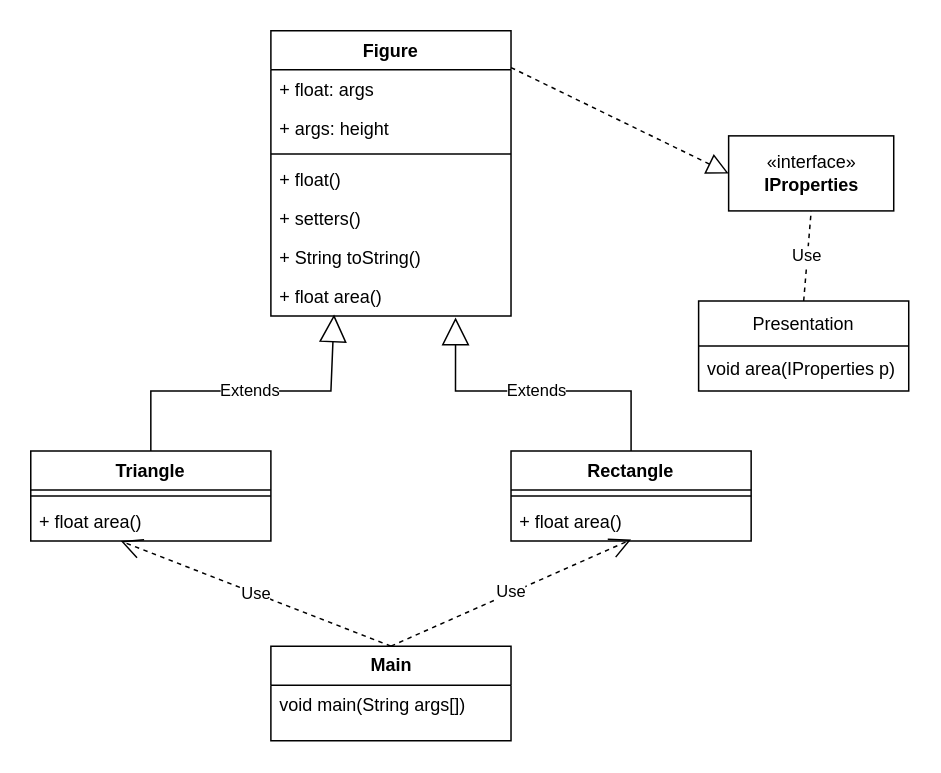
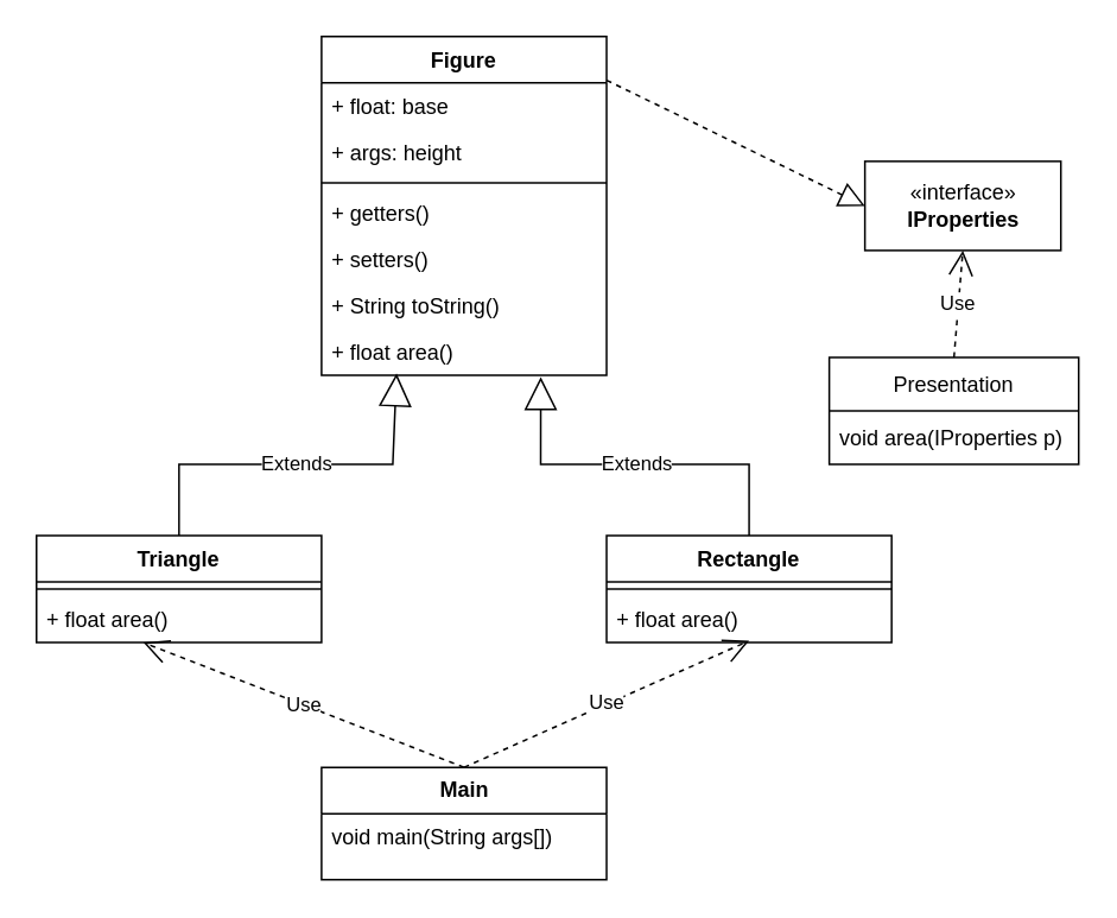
  <mxCell id="0" />
  <mxCell id="1" parent="0" />
  <mxCell id="2" value="Figure" style="swimlane;fontStyle=1;align=center;verticalAlign=top;childLayout=stackLayout;horizontal=1;startSize=26;horizontalStack=0;resizeParent=1;resizeParentMax=0;resizeLast=0;collapsible=1;marginBottom=0;" vertex="1" parent="1"><mxGeometry x="180" y="20" width="160" height="190" as="geometry" /></mxCell>
- <mxCell id="3" value="+ float: args" style="text;strokeColor=none;fillColor=none;align=left;verticalAlign=top;spacingLeft=4;spacingRight=4;overflow=hidden;rotatable=0;points=[[0,0.5],[1,0.5]];portConstraint=eastwest;" vertex="1" parent="2"><mxGeometry y="26" width="160" height="26" as="geometry" /></mxCell>
+ <mxCell id="3" value="+ float: base" style="text;strokeColor=none;fillColor=none;align=left;verticalAlign=top;spacingLeft=4;spacingRight=4;overflow=hidden;rotatable=0;points=[[0,0.5],[1,0.5]];portConstraint=eastwest;" vertex="1" parent="2"><mxGeometry y="26" width="160" height="26" as="geometry" /></mxCell>
  <mxCell id="4" value="+ args: height" style="text;strokeColor=none;fillColor=none;align=left;verticalAlign=top;spacingLeft=4;spacingRight=4;overflow=hidden;rotatable=0;points=[[0,0.5],[1,0.5]];portConstraint=eastwest;" vertex="1" parent="2"><mxGeometry y="52" width="160" height="26" as="geometry" /></mxCell>
  <mxCell id="5" value="" style="line;strokeWidth=1;fillColor=none;align=left;verticalAlign=middle;spacingTop=-1;spacingLeft=3;spacingRight=3;rotatable=0;labelPosition=right;points=[];portConstraint=eastwest;" vertex="1" parent="2"><mxGeometry y="78" width="160" height="8" as="geometry" /></mxCell>
- <mxCell id="6" value="+ float()" style="text;strokeColor=none;fillColor=none;align=left;verticalAlign=top;spacingLeft=4;spacingRight=4;overflow=hidden;rotatable=0;points=[[0,0.5],[1,0.5]];portConstraint=eastwest;" vertex="1" parent="2"><mxGeometry y="86" width="160" height="26" as="geometry" /></mxCell>
+ <mxCell id="6" value="+ getters()" style="text;strokeColor=none;fillColor=none;align=left;verticalAlign=top;spacingLeft=4;spacingRight=4;overflow=hidden;rotatable=0;points=[[0,0.5],[1,0.5]];portConstraint=eastwest;" vertex="1" parent="2"><mxGeometry y="86" width="160" height="26" as="geometry" /></mxCell>
  <mxCell id="7" value="+ setters()" style="text;strokeColor=none;fillColor=none;align=left;verticalAlign=top;spacingLeft=4;spacingRight=4;overflow=hidden;rotatable=0;points=[[0,0.5],[1,0.5]];portConstraint=eastwest;" vertex="1" parent="2"><mxGeometry y="112" width="160" height="26" as="geometry" /></mxCell>
  <mxCell id="8" value="+ String toString()" style="text;strokeColor=none;fillColor=none;align=left;verticalAlign=top;spacingLeft=4;spacingRight=4;overflow=hidden;rotatable=0;points=[[0,0.5],[1,0.5]];portConstraint=eastwest;" vertex="1" parent="2"><mxGeometry y="138" width="160" height="26" as="geometry" /></mxCell>
  <mxCell id="9" value="+ float area()" style="text;strokeColor=none;fillColor=none;align=left;verticalAlign=top;spacingLeft=4;spacingRight=4;overflow=hidden;rotatable=0;points=[[0,0.5],[1,0.5]];portConstraint=eastwest;" vertex="1" parent="2"><mxGeometry y="164" width="160" height="26" as="geometry" /></mxCell>
  <mxCell id="10" value="Triangle" style="swimlane;fontStyle=1;align=center;verticalAlign=top;childLayout=stackLayout;horizontal=1;startSize=26;horizontalStack=0;resizeParent=1;resizeParentMax=0;resizeLast=0;collapsible=1;marginBottom=0;" vertex="1" parent="1"><mxGeometry x="20" y="300" width="160" height="60" as="geometry" /></mxCell>
  <mxCell id="11" value="" style="line;strokeWidth=1;fillColor=none;align=left;verticalAlign=middle;spacingTop=-1;spacingLeft=3;spacingRight=3;rotatable=0;labelPosition=right;points=[];portConstraint=eastwest;" vertex="1" parent="10"><mxGeometry y="26" width="160" height="8" as="geometry" /></mxCell>
  <mxCell id="12" value="+ float area()" style="text;strokeColor=none;fillColor=none;align=left;verticalAlign=top;spacingLeft=4;spacingRight=4;overflow=hidden;rotatable=0;points=[[0,0.5],[1,0.5]];portConstraint=eastwest;" vertex="1" parent="10"><mxGeometry y="34" width="160" height="26" as="geometry" /></mxCell>
  <mxCell id="13" value="Rectangle" style="swimlane;fontStyle=1;align=center;verticalAlign=top;childLayout=stackLayout;horizontal=1;startSize=26;horizontalStack=0;resizeParent=1;resizeParentMax=0;resizeLast=0;collapsible=1;marginBottom=0;" vertex="1" parent="1"><mxGeometry x="340" y="300" width="160" height="60" as="geometry" /></mxCell>
  <mxCell id="14" value="" style="line;strokeWidth=1;fillColor=none;align=left;verticalAlign=middle;spacingTop=-1;spacingLeft=3;spacingRight=3;rotatable=0;labelPosition=right;points=[];portConstraint=eastwest;" vertex="1" parent="13"><mxGeometry y="26" width="160" height="8" as="geometry" /></mxCell>
  <mxCell id="15" value="+ float area()" style="text;strokeColor=none;fillColor=none;align=left;verticalAlign=top;spacingLeft=4;spacingRight=4;overflow=hidden;rotatable=0;points=[[0,0.5],[1,0.5]];portConstraint=eastwest;" vertex="1" parent="13"><mxGeometry y="34" width="160" height="26" as="geometry" /></mxCell>
  <mxCell id="16" value="Extends" style="endArrow=block;endSize=16;endFill=0;html=1;rounded=0;exitX=0.5;exitY=0;exitDx=0;exitDy=0;entryX=0.263;entryY=0.962;entryDx=0;entryDy=0;entryPerimeter=0;" edge="1" parent="1" source="10" target="9"><mxGeometry width="160" relative="1" as="geometry"><mxPoint x="190" y="390" as="sourcePoint" /><mxPoint x="350" y="390" as="targetPoint" /><Array as="points"><mxPoint x="100" y="260" /><mxPoint x="220" y="260" /></Array></mxGeometry></mxCell>
  <mxCell id="17" value="Extends" style="endArrow=block;endSize=16;endFill=0;html=1;rounded=0;entryX=0.769;entryY=1.038;entryDx=0;entryDy=0;entryPerimeter=0;exitX=0.5;exitY=0;exitDx=0;exitDy=0;" edge="1" parent="1" source="13" target="9"><mxGeometry width="160" relative="1" as="geometry"><mxPoint x="190" y="390" as="sourcePoint" /><mxPoint x="350" y="390" as="targetPoint" /><Array as="points"><mxPoint x="420" y="260" /><mxPoint x="303" y="260" /></Array></mxGeometry></mxCell>
  <mxCell id="18" value="«interface»&lt;br&gt;&lt;b&gt;IProperties&lt;/b&gt;" style="html=1;" vertex="1" parent="1"><mxGeometry x="485" y="90" width="110" height="50" as="geometry" /></mxCell>
  <mxCell id="19" value="" style="endArrow=block;dashed=1;endFill=0;endSize=12;html=1;rounded=0;entryX=0;entryY=0.5;entryDx=0;entryDy=0;" edge="1" parent="1" target="18"><mxGeometry width="160" relative="1" as="geometry"><mxPoint x="340" y="44.5" as="sourcePoint" /><mxPoint x="500" y="44.5" as="targetPoint" /></mxGeometry></mxCell>
  <mxCell id="20" value="Presentation" style="swimlane;fontStyle=0;childLayout=stackLayout;horizontal=1;startSize=30;horizontalStack=0;resizeParent=1;resizeParentMax=0;resizeLast=0;collapsible=1;marginBottom=0;" vertex="1" parent="1"><mxGeometry x="465" y="200" width="140" height="60" as="geometry" /></mxCell>
  <mxCell id="21" value="void area(IProperties p)" style="text;strokeColor=none;fillColor=none;align=left;verticalAlign=middle;spacingLeft=4;spacingRight=4;overflow=hidden;points=[[0,0.5],[1,0.5]];portConstraint=eastwest;rotatable=0;" vertex="1" parent="20"><mxGeometry y="30" width="140" height="30" as="geometry" /></mxCell>
- <mxCell id="22" value="Use" style="endArrow=none;endSize=12;dashed=1;html=1;rounded=0;entryX=0.5;entryY=1;entryDx=0;entryDy=0;exitX=0.5;exitY=0;exitDx=0;exitDy=0;" edge="1" parent="1" source="20" target="18"><mxGeometry width="160" relative="1" as="geometry"><mxPoint x="190" y="390" as="sourcePoint" /><mxPoint x="350" y="390" as="targetPoint" /></mxGeometry></mxCell>
+ <mxCell id="22" value="Use" style="endArrow=open;endSize=12;dashed=1;html=1;rounded=0;entryX=0.5;entryY=1;entryDx=0;entryDy=0;exitX=0.5;exitY=0;exitDx=0;exitDy=0;" edge="1" parent="1" source="20" target="18"><mxGeometry width="160" relative="1" as="geometry"><mxPoint x="190" y="390" as="sourcePoint" /><mxPoint x="350" y="390" as="targetPoint" /></mxGeometry></mxCell>
  <mxCell id="23" value="&lt;font face=&quot;Helvetica&quot; size=&quot;1&quot;&gt;&lt;b style=&quot;font-size: 12px&quot;&gt;Main&lt;/b&gt;&lt;/font&gt;" style="swimlane;html=1;fontStyle=0;childLayout=stackLayout;horizontal=1;startSize=26;fillColor=none;horizontalStack=0;resizeParent=1;resizeLast=0;collapsible=1;marginBottom=0;swimlaneFillColor=#ffffff;rounded=0;shadow=0;comic=0;labelBackgroundColor=none;strokeWidth=1;fontFamily=Verdana;fontSize=10;align=center;" vertex="1" parent="1"><mxGeometry x="180" y="430" width="160" height="63" as="geometry" /></mxCell>
  <mxCell id="24" value="void main(String args[])" style="text;html=1;strokeColor=none;fillColor=none;align=left;verticalAlign=top;spacingLeft=4;spacingRight=4;whiteSpace=wrap;overflow=hidden;rotatable=0;points=[[0,0.5],[1,0.5]];portConstraint=eastwest;" vertex="1" parent="23"><mxGeometry y="26" width="160" height="26" as="geometry" /></mxCell>
  <mxCell id="25" value="Use" style="endArrow=open;endSize=12;dashed=1;html=1;rounded=0;entryX=0.5;entryY=0.962;entryDx=0;entryDy=0;entryPerimeter=0;exitX=0.5;exitY=0;exitDx=0;exitDy=0;" edge="1" parent="1" source="23" target="15"><mxGeometry width="160" relative="1" as="geometry"><mxPoint x="310" y="400" as="sourcePoint" /><mxPoint x="470" y="400" as="targetPoint" /></mxGeometry></mxCell>
  <mxCell id="26" value="Use" style="endArrow=open;endSize=12;dashed=1;html=1;rounded=0;entryX=0.375;entryY=1;entryDx=0;entryDy=0;entryPerimeter=0;exitX=0.5;exitY=0;exitDx=0;exitDy=0;" edge="1" parent="1" source="23" target="12"><mxGeometry width="160" relative="1" as="geometry"><mxPoint x="310" y="400" as="sourcePoint" /><mxPoint x="470" y="400" as="targetPoint" /></mxGeometry></mxCell>
